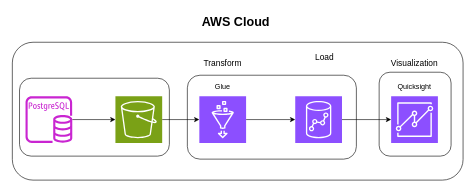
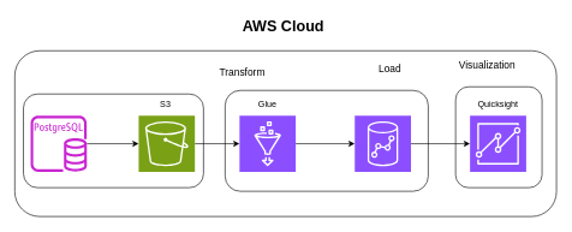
  <mxCell id="0" />
  <mxCell id="1" parent="0" />
  <mxCell id="2" value="" style="rounded=1;whiteSpace=wrap;html=1;" vertex="1" parent="1"><mxGeometry x="20" y="70" width="752" height="230" as="geometry" /></mxCell>
  <mxCell id="3" value="" style="rounded=1;whiteSpace=wrap;html=1;" vertex="1" parent="1"><mxGeometry x="632" y="120" width="120" height="140" as="geometry" /></mxCell>
  <mxCell id="4" value="" style="rounded=1;whiteSpace=wrap;html=1;" vertex="1" parent="1"><mxGeometry x="312" y="125" width="282" height="140" as="geometry" /></mxCell>
  <mxCell id="5" value="" style="rounded=1;whiteSpace=wrap;html=1;" vertex="1" parent="1"><mxGeometry x="32" y="130" width="250" height="130" as="geometry" /></mxCell>
  <mxCell id="6" value="" style="edgeStyle=orthogonalEdgeStyle;rounded=0;orthogonalLoop=1;jettySize=auto;html=1;" edge="1" parent="1" source="7" target="11"><mxGeometry relative="1" as="geometry" /></mxCell>
  <mxCell id="7" value="" style="sketch=0;points=[[0,0,0],[0.25,0,0],[0.5,0,0],[0.75,0,0],[1,0,0],[0,1,0],[0.25,1,0],[0.5,1,0],[0.75,1,0],[1,1,0],[0,0.25,0],[0,0.5,0],[0,0.75,0],[1,0.25,0],[1,0.5,0],[1,0.75,0]];outlineConnect=0;fontColor=#232F3E;fillColor=#7AA116;strokeColor=#ffffff;dashed=0;verticalLabelPosition=bottom;verticalAlign=top;align=center;html=1;fontSize=12;fontStyle=0;aspect=fixed;shape=mxgraph.aws4.resourceIcon;resIcon=mxgraph.aws4.s3;" vertex="1" parent="1"><mxGeometry x="192" y="160" width="78" height="78" as="geometry" /></mxCell>
  <mxCell id="8" value="" style="edgeStyle=orthogonalEdgeStyle;rounded=0;orthogonalLoop=1;jettySize=auto;html=1;" edge="1" parent="1" source="9" target="7"><mxGeometry relative="1" as="geometry" /></mxCell>
  <mxCell id="9" value="" style="sketch=0;outlineConnect=0;fontColor=#232F3E;gradientColor=none;fillColor=#C925D1;strokeColor=none;dashed=0;verticalLabelPosition=bottom;verticalAlign=top;align=center;html=1;fontSize=12;fontStyle=0;aspect=fixed;pointerEvents=1;shape=mxgraph.aws4.rds_postgresql_instance;" vertex="1" parent="1"><mxGeometry x="42" y="160" width="78" height="78" as="geometry" /></mxCell>
  <mxCell id="10" value="" style="edgeStyle=orthogonalEdgeStyle;rounded=0;orthogonalLoop=1;jettySize=auto;html=1;" edge="1" parent="1" source="11" target="13"><mxGeometry relative="1" as="geometry" /></mxCell>
  <mxCell id="11" value="" style="sketch=0;points=[[0,0,0],[0.25,0,0],[0.5,0,0],[0.75,0,0],[1,0,0],[0,1,0],[0.25,1,0],[0.5,1,0],[0.75,1,0],[1,1,0],[0,0.25,0],[0,0.5,0],[0,0.75,0],[1,0.25,0],[1,0.5,0],[1,0.75,0]];outlineConnect=0;fontColor=#232F3E;fillColor=#8C4FFF;strokeColor=#ffffff;dashed=0;verticalLabelPosition=bottom;verticalAlign=top;align=center;html=1;fontSize=12;fontStyle=0;aspect=fixed;shape=mxgraph.aws4.resourceIcon;resIcon=mxgraph.aws4.glue;" vertex="1" parent="1"><mxGeometry x="332" y="160" width="78" height="78" as="geometry" /></mxCell>
  <mxCell id="12" value="" style="edgeStyle=orthogonalEdgeStyle;rounded=0;orthogonalLoop=1;jettySize=auto;html=1;" edge="1" parent="1" source="13" target="14"><mxGeometry relative="1" as="geometry" /></mxCell>
  <mxCell id="13" value="" style="sketch=0;points=[[0,0,0],[0.25,0,0],[0.5,0,0],[0.75,0,0],[1,0,0],[0,1,0],[0.25,1,0],[0.5,1,0],[0.75,1,0],[1,1,0],[0,0.25,0],[0,0.5,0],[0,0.75,0],[1,0.25,0],[1,0.5,0],[1,0.75,0]];outlineConnect=0;fontColor=#232F3E;fillColor=#8C4FFF;strokeColor=#ffffff;dashed=0;verticalLabelPosition=bottom;verticalAlign=top;align=center;html=1;fontSize=12;fontStyle=0;aspect=fixed;shape=mxgraph.aws4.resourceIcon;resIcon=mxgraph.aws4.redshift;" vertex="1" parent="1"><mxGeometry x="492" y="160" width="78" height="78" as="geometry" /></mxCell>
  <mxCell id="14" value="" style="sketch=0;points=[[0,0,0],[0.25,0,0],[0.5,0,0],[0.75,0,0],[1,0,0],[0,1,0],[0.25,1,0],[0.5,1,0],[0.75,1,0],[1,1,0],[0,0.25,0],[0,0.5,0],[0,0.75,0],[1,0.25,0],[1,0.5,0],[1,0.75,0]];outlineConnect=0;fontColor=#232F3E;fillColor=#8C4FFF;strokeColor=#ffffff;dashed=0;verticalLabelPosition=bottom;verticalAlign=top;align=center;html=1;fontSize=12;fontStyle=0;aspect=fixed;shape=mxgraph.aws4.resourceIcon;resIcon=mxgraph.aws4.quicksight;" vertex="1" parent="1"><mxGeometry x="652" y="160" width="78" height="78" as="geometry" /></mxCell>
+ <mxCell id="15" value="S3&amp;nbsp;" style="text;strokeColor=none;align=center;fillColor=none;html=1;verticalAlign=middle;whiteSpace=wrap;rounded=0;" vertex="1" parent="1"><mxGeometry x="201" y="130" width="60" height="30" as="geometry" /></mxCell>
  <mxCell id="16" value="Glue&lt;span style=&quot;color: rgba(0, 0, 0, 0); font-family: monospace; font-size: 0px; text-align: start; text-wrap: nowrap;&quot;&gt;%3CmxGraphModel%3E%3Croot%3E%3CmxCell%20id%3D%220%22%2F%3E%3CmxCell%20id%3D%221%22%20parent%3D%220%22%2F%3E%3CmxCell%20id%3D%222%22%20value%3D%22S3%26amp%3Bnbsp%3B%22%20style%3D%22text%3BstrokeColor%3Dnone%3Balign%3Dcenter%3BfillColor%3Dnone%3Bhtml%3D1%3BverticalAlign%3Dmiddle%3BwhiteSpace%3Dwrap%3Brounded%3D0%3B%22%20vertex%3D%221%22%20parent%3D%221%22%3E%3CmxGeometry%20x%3D%22199%22%20y%3D%22110%22%20width%3D%2260%22%20height%3D%2230%22%20as%3D%22geometry%22%2F%3E%3C%2FmxCell%3E%3C%2Froot%3E%3C%2FmxGraphModel%3E&lt;/span&gt;" style="text;strokeColor=none;align=center;fillColor=none;html=1;verticalAlign=middle;whiteSpace=wrap;rounded=0;" vertex="1" parent="1"><mxGeometry x="341" y="130" width="60" height="30" as="geometry" /></mxCell>
  <mxCell id="17" value="Quicksight" style="text;strokeColor=none;align=center;fillColor=none;html=1;verticalAlign=middle;whiteSpace=wrap;rounded=0;" vertex="1" parent="1"><mxGeometry x="661" y="130" width="60" height="30" as="geometry" /></mxCell>
- <mxCell id="18" value="&lt;font style=&quot;font-size: 14px;&quot;&gt;Transform&lt;/font&gt;" style="text;strokeColor=none;align=center;fillColor=none;html=1;verticalAlign=middle;whiteSpace=wrap;rounded=0;" vertex="1" parent="1"><mxGeometry x="341" y="90" width="60" height="30" as="geometry" /></mxCell>
- <mxCell id="19" value="&lt;font style=&quot;font-size: 14px;&quot;&gt;Visualization&lt;/font&gt;" style="text;strokeColor=none;align=center;fillColor=none;html=1;verticalAlign=middle;whiteSpace=wrap;rounded=0;" vertex="1" parent="1"><mxGeometry x="661" y="90" width="60" height="30" as="geometry" /></mxCell>
+ <mxCell id="18" value="&lt;font style=&quot;font-size: 14px;&quot;&gt;Transform&lt;/font&gt;" style="text;strokeColor=none;align=center;fillColor=none;html=1;verticalAlign=middle;whiteSpace=wrap;rounded=0;" vertex="1" parent="1"><mxGeometry x="306" y="85" width="60" height="30" as="geometry" /></mxCell>
+ <mxCell id="19" value="&lt;font style=&quot;font-size: 14px;&quot;&gt;Visualization&lt;/font&gt;" style="text;strokeColor=none;align=center;fillColor=none;html=1;verticalAlign=middle;whiteSpace=wrap;rounded=0;" vertex="1" parent="1"><mxGeometry x="646" y="75" width="60" height="30" as="geometry" /></mxCell>
  <mxCell id="20" value="&lt;font style=&quot;font-size: 14px;&quot;&gt;Load&lt;/font&gt;" style="text;strokeColor=none;align=center;fillColor=none;html=1;verticalAlign=middle;whiteSpace=wrap;rounded=0;" vertex="1" parent="1"><mxGeometry x="511" y="80" width="60" height="30" as="geometry" /></mxCell>
  <mxCell id="21" value="&lt;font style=&quot;font-size: 21px;&quot;&gt;&lt;b&gt;AWS Cloud&lt;/b&gt;&lt;/font&gt;" style="text;strokeColor=none;align=center;fillColor=none;html=1;verticalAlign=middle;whiteSpace=wrap;rounded=0;" vertex="1" parent="1"><mxGeometry x="332" y="20" width="122" height="30" as="geometry" /></mxCell>
